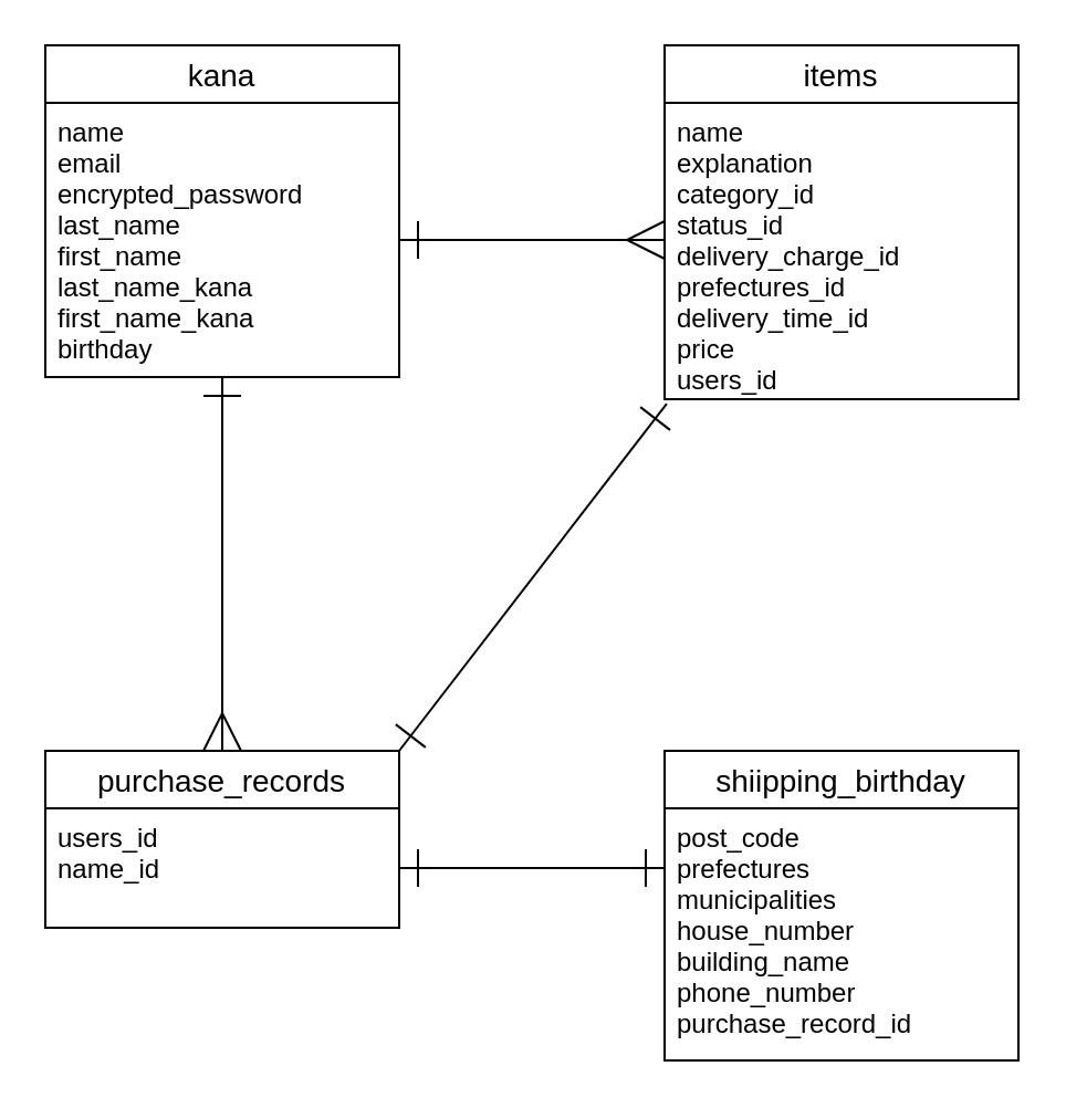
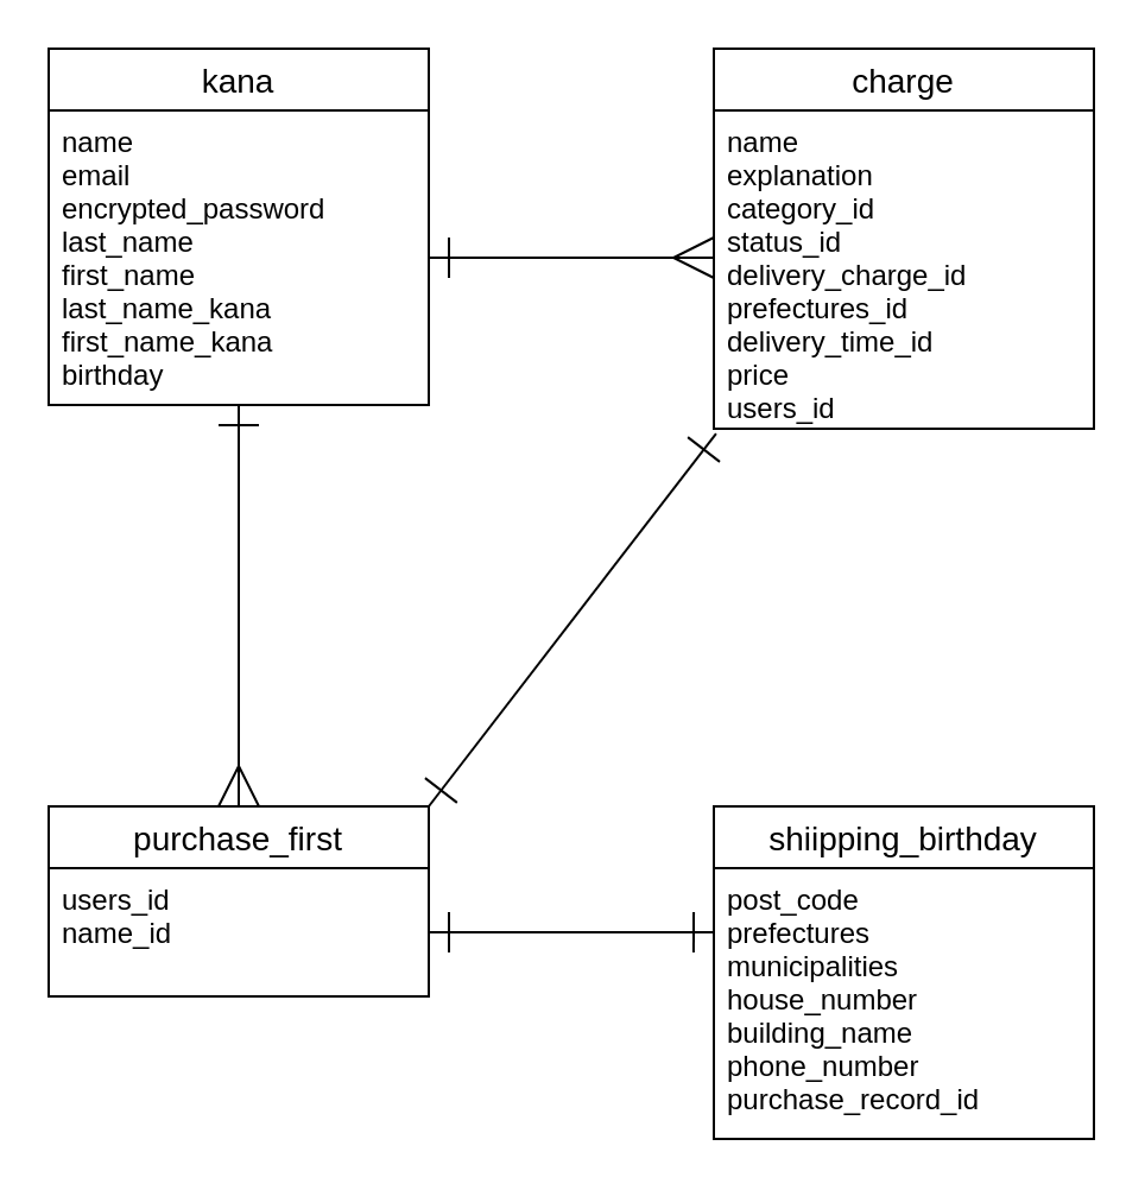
  <mxCell id="0" />
  <mxCell id="1" parent="0" />
  <mxCell id="2" value="kana" style="swimlane;fontStyle=0;childLayout=stackLayout;horizontal=1;startSize=26;horizontalStack=0;resizeParent=1;resizeParentMax=0;resizeLast=0;collapsible=1;marginBottom=0;align=center;fontSize=14;" vertex="1" parent="1"><mxGeometry x="20" y="20" width="160" height="150" as="geometry" /></mxCell>
  <mxCell id="3" value="name&#10;email&#10;encrypted_password&#10;last_name&#10;first_name&#10;last_name_kana&#10;first_name_kana&#10;birthday" style="text;strokeColor=none;fillColor=none;spacingLeft=4;spacingRight=4;overflow=hidden;rotatable=0;points=[[0,0.5],[1,0.5]];portConstraint=eastwest;fontSize=12;" vertex="1" parent="2"><mxGeometry y="26" width="160" height="124" as="geometry" /></mxCell>
- <mxCell id="4" value="items" style="swimlane;fontStyle=0;childLayout=stackLayout;horizontal=1;startSize=26;horizontalStack=0;resizeParent=1;resizeParentMax=0;resizeLast=0;collapsible=1;marginBottom=0;align=center;fontSize=14;" vertex="1" parent="1"><mxGeometry x="300" y="20" width="160" height="160" as="geometry"><mxRectangle x="320" y="41" width="70" height="30" as="alternateBounds" /></mxGeometry></mxCell>
+ <mxCell id="4" value="charge" style="swimlane;fontStyle=0;childLayout=stackLayout;horizontal=1;startSize=26;horizontalStack=0;resizeParent=1;resizeParentMax=0;resizeLast=0;collapsible=1;marginBottom=0;align=center;fontSize=14;" vertex="1" parent="1"><mxGeometry x="300" y="20" width="160" height="160" as="geometry"><mxRectangle x="320" y="41" width="70" height="30" as="alternateBounds" /></mxGeometry></mxCell>
  <mxCell id="5" value="name&#10;explanation&#10;category_id&#10;status_id&#10;delivery_charge_id&#10;prefectures_id&#10;delivery_time_id&#10;price&#10;users_id" style="text;strokeColor=none;fillColor=none;spacingLeft=4;spacingRight=4;overflow=hidden;rotatable=0;points=[[0,0.5],[1,0.5]];portConstraint=eastwest;fontSize=12;" vertex="1" parent="4"><mxGeometry y="26" width="160" height="134" as="geometry" /></mxCell>
- <mxCell id="6" value="purchase_records" style="swimlane;fontStyle=0;childLayout=stackLayout;horizontal=1;startSize=26;horizontalStack=0;resizeParent=1;resizeParentMax=0;resizeLast=0;collapsible=1;marginBottom=0;align=center;fontSize=14;" vertex="1" parent="1"><mxGeometry x="20" y="339" width="160" height="80" as="geometry" /></mxCell>
+ <mxCell id="6" value="purchase_first" style="swimlane;fontStyle=0;childLayout=stackLayout;horizontal=1;startSize=26;horizontalStack=0;resizeParent=1;resizeParentMax=0;resizeLast=0;collapsible=1;marginBottom=0;align=center;fontSize=14;" vertex="1" parent="1"><mxGeometry x="20" y="339" width="160" height="80" as="geometry" /></mxCell>
  <mxCell id="7" value="users_id&#10;name_id" style="text;strokeColor=none;fillColor=none;spacingLeft=4;spacingRight=4;overflow=hidden;rotatable=0;points=[[0,0.5],[1,0.5]];portConstraint=eastwest;fontSize=12;" vertex="1" parent="6"><mxGeometry y="26" width="160" height="54" as="geometry" /></mxCell>
  <mxCell id="8" value="shiipping_birthday" style="swimlane;fontStyle=0;childLayout=stackLayout;horizontal=1;startSize=26;horizontalStack=0;resizeParent=1;resizeParentMax=0;resizeLast=0;collapsible=1;marginBottom=0;align=center;fontSize=14;" vertex="1" parent="1"><mxGeometry x="300" y="339" width="160" height="140" as="geometry" /></mxCell>
  <mxCell id="9" value="post_code&#10;prefectures&#10;municipalities&#10;house_number&#10;building_name&#10;phone_number&#10;purchase_record_id" style="text;strokeColor=none;fillColor=none;spacingLeft=4;spacingRight=4;overflow=hidden;rotatable=0;points=[[0,0.5],[1,0.5]];portConstraint=eastwest;fontSize=12;" vertex="1" parent="8"><mxGeometry y="26" width="160" height="114" as="geometry" /></mxCell>
  <mxCell id="10" style="edgeStyle=none;html=1;entryX=0.5;entryY=0;entryDx=0;entryDy=0;startArrow=ERone;startFill=0;endArrow=ERmany;endFill=0;strokeWidth=1;targetPerimeterSpacing=0;strokeColor=default;endSize=15;startSize=15;" edge="1" parent="1" source="3" target="6"><mxGeometry relative="1" as="geometry" /></mxCell>
  <mxCell id="11" style="edgeStyle=none;html=1;strokeColor=default;strokeWidth=1;startArrow=ERone;startFill=0;endArrow=ERmany;endFill=0;startSize=15;endSize=15;targetPerimeterSpacing=0;" edge="1" parent="1" source="3"><mxGeometry relative="1" as="geometry"><mxPoint x="300" y="108" as="targetPoint" /><Array as="points"><mxPoint x="300" y="108" /></Array></mxGeometry></mxCell>
  <mxCell id="12" style="edgeStyle=none;html=1;strokeColor=default;strokeWidth=1;startArrow=ERone;startFill=0;endArrow=ERone;endFill=0;startSize=15;endSize=15;targetPerimeterSpacing=0;exitX=0.006;exitY=1.015;exitDx=0;exitDy=0;exitPerimeter=0;" edge="1" parent="1" source="5"><mxGeometry relative="1" as="geometry"><mxPoint x="300" y="199" as="sourcePoint" /><mxPoint x="180" y="339" as="targetPoint" /></mxGeometry></mxCell>
  <mxCell id="13" style="edgeStyle=none;html=1;entryX=0;entryY=0.237;entryDx=0;entryDy=0;entryPerimeter=0;strokeColor=default;strokeWidth=1;startArrow=ERone;startFill=0;endArrow=ERone;endFill=0;startSize=15;endSize=15;targetPerimeterSpacing=0;" edge="1" parent="1" source="7" target="9"><mxGeometry relative="1" as="geometry"><Array as="points"><mxPoint x="290" y="392" /></Array></mxGeometry></mxCell>
